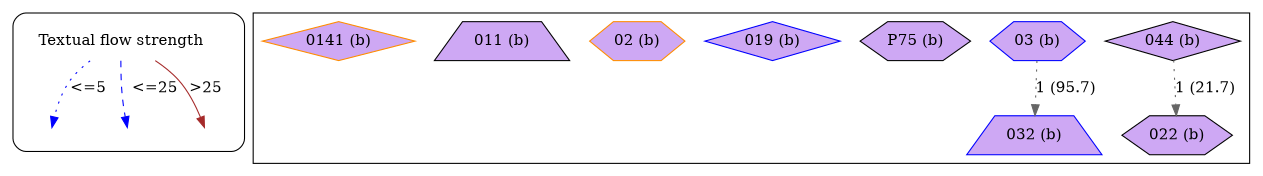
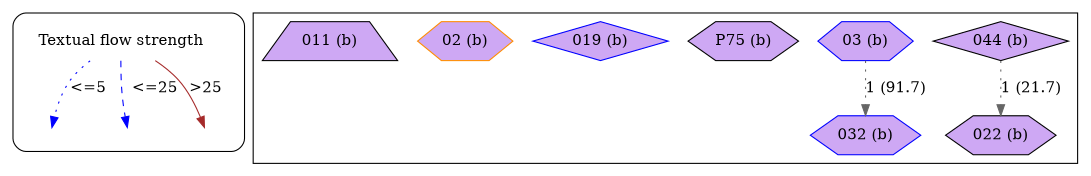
  strict digraph {
    node [color=black shape=hexagon style=filled fillcolor="#CEA8F4"]
    edge [color=blue style=dotted]
    n1 [label="Textual flow strength" shape=plaintext style="" fillcolor=""]
    leg_e1 [fixedsize=True height=0.2 style=invis color="" shape="" fillcolor=""]
    leg_e2 [fixedsize=True height=0.2 style=invis color="" shape="" fillcolor=""]
    leg_e3 [fixedsize=True height=0.2 style=invis color="" shape="" fillcolor=""]
    n5 [label="044 (b)" shape=diamond]
    n6 [label="022 (b)"]
    n7 [color=blue label="03 (b)"]
-   n8 [color=blue label="032 (b)" shape=trapezium]
+   n8 [color=blue label="032 (b)"]
    n9 [label="P75 (b)"]
    n10 [color=blue label="019 (b)" shape=diamond]
    n11 [color=darkorange label="02 (b)"]
    n12 [label="011 (b)" shape=trapezium]
-   n13 [color=darkorange label="0141 (b)" shape=diamond]
    subgraph cluster_1 {
      style=rounded
      n1
      leg_e1
      leg_e2
      leg_e3
    }
    subgraph cluster_2 {
      n5
      n6
      n7
      n8
      n9
      n10
      n11
      n12
-     n13
    }
    n1 -> leg_e1 [label="<=5  "]
    n1 -> leg_e2 [label="  <=25" style=dashed]
    n1 -> leg_e3 [color=brown label=">25" style=solid]
    n5 -> n6 [color=gray40 label="1 (21.7)"]
-   n7 -> n8 [color=gray40 label="1 (95.7)"]
+   n7 -> n8 [color=gray40 label="1 (91.7)"]
  }
